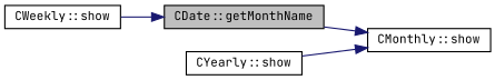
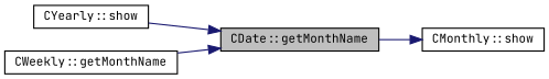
  digraph {
    fontname="JetBrains Mono"
    rankdir=RL
    node [color=black fillcolor=white fontname="JetBrains Mono" fontsize=10 shape=record style=filled]
    edge [color=midnightblue dir=back fontname="JetBrains Mono" fontsize=10 labelfontname=Helvetica labelfontsize=10 style=solid]
    n1 [fillcolor=grey75 fontcolor=black height=0.2 label="CDate::getMonthName" width=0.4]
    n2 [height=0.2 label="CYearly::show" width=0.4]
-   n3 [height=0.2 label="CWeekly::show" width=0.4]
+   n3 [height=0.2 label="CWeekly::getMonthName" width=0.4]
    n4 [height=0.2 label="CMonthly::show" width=0.4]
-   n4 -> n2
+   n1 -> n2
    n1 -> n3
    n4 -> n1
  }
